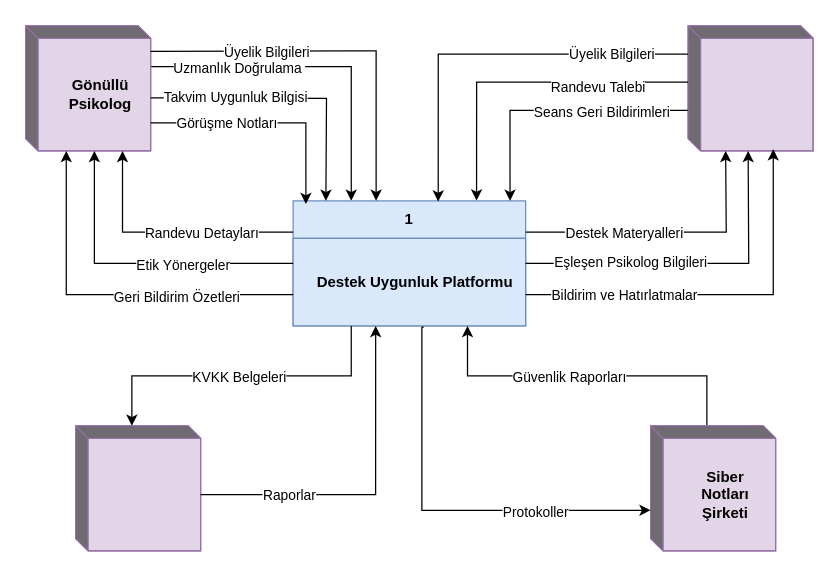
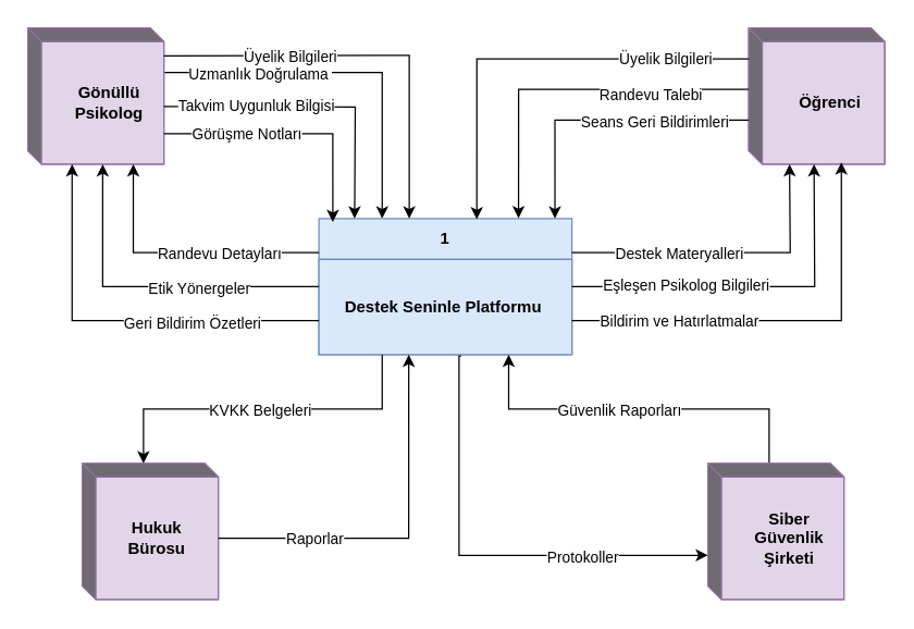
  <mxCell id="0" />
  <mxCell id="1" parent="0" />
  <mxCell id="2" style="edgeStyle=orthogonalEdgeStyle;rounded=0;orthogonalLoop=1;jettySize=auto;html=1;exitX=0;exitY=0;exitDx=100;exitDy=32.5;exitPerimeter=0;entryX=0.25;entryY=0;entryDx=0;entryDy=0;" parent="1" source="4" target="9" edge="1"><mxGeometry relative="1" as="geometry" /></mxCell>
  <mxCell id="3" value="Uzmanlık Doğrulama&amp;nbsp;" style="edgeLabel;html=1;align=center;verticalAlign=middle;resizable=0;points=[];" parent="2" vertex="1" connectable="0"><mxGeometry x="-0.714" y="-1" relative="1" as="geometry"><mxPoint x="32" as="offset" /></mxGeometry></mxCell>
  <mxCell id="4" value="" style="html=1;dashed=0;whiteSpace=wrap;shape=mxgraph.dfd.externalEntity;fillColor=#e1d5e7;strokeColor=#9673a6;" parent="1" vertex="1"><mxGeometry x="20" y="20" width="100" height="100" as="geometry" /></mxCell>
  <mxCell id="5" value="&lt;b&gt;Gönüllü Psikolog&lt;/b&gt;" style="text;html=1;strokeColor=none;fillColor=none;align=center;verticalAlign=middle;whiteSpace=wrap;rounded=0;" parent="4" vertex="1"><mxGeometry x="30" y="40" width="60" height="30" as="geometry" /></mxCell>
  <mxCell id="6" value="" style="html=1;dashed=0;whiteSpace=wrap;shape=mxgraph.dfd.externalEntity;fillColor=#e1d5e7;strokeColor=#9673a6;" parent="1" vertex="1"><mxGeometry x="60" y="340" width="100" height="100" as="geometry" /></mxCell>
  <mxCell id="7" value="" style="html=1;dashed=0;whiteSpace=wrap;shape=mxgraph.dfd.externalEntity;fillColor=#e1d5e7;strokeColor=#9673a6;" parent="1" vertex="1"><mxGeometry x="550" y="20" width="100" height="100" as="geometry" /></mxCell>
+ <mxCell id="8" value="&lt;b&gt;Öğrenci&lt;/b&gt;" style="text;html=1;strokeColor=none;fillColor=none;align=center;verticalAlign=middle;whiteSpace=wrap;rounded=0;" parent="7" vertex="1"><mxGeometry x="29.996" y="39.996" width="60" height="30" as="geometry" /></mxCell>
  <mxCell id="9" value="&lt;b&gt;1&lt;/b&gt;" style="swimlane;fontStyle=0;childLayout=stackLayout;horizontal=1;startSize=30;horizontalStack=0;resizeParent=1;resizeParentMax=0;resizeLast=0;collapsible=1;marginBottom=0;whiteSpace=wrap;html=1;fillColor=#dae8fc;strokeColor=#6c8ebf;" parent="1" vertex="1"><mxGeometry x="234" y="160" width="186" height="100" as="geometry" /></mxCell>
- <mxCell id="10" value="&lt;b&gt;&amp;nbsp; &amp;nbsp; Destek Uygunluk Platformu&lt;/b&gt;" style="text;strokeColor=#6c8ebf;fillColor=#dae8fc;align=left;verticalAlign=middle;spacingLeft=4;spacingRight=4;overflow=hidden;points=[[0,0.5],[1,0.5]];portConstraint=eastwest;rotatable=0;whiteSpace=wrap;html=1;" parent="9" vertex="1"><mxGeometry y="30" width="186" height="70" as="geometry" /></mxCell>
+ <mxCell id="10" value="&lt;b&gt;&amp;nbsp; &amp;nbsp; Destek Seninle Platformu&lt;/b&gt;" style="text;strokeColor=#6c8ebf;fillColor=#dae8fc;align=left;verticalAlign=middle;spacingLeft=4;spacingRight=4;overflow=hidden;points=[[0,0.5],[1,0.5]];portConstraint=eastwest;rotatable=0;whiteSpace=wrap;html=1;" parent="9" vertex="1"><mxGeometry y="30" width="186" height="70" as="geometry" /></mxCell>
  <mxCell id="11" value="" style="endArrow=classic;html=1;rounded=0;exitX=0.996;exitY=0.204;exitDx=0;exitDy=0;exitPerimeter=0;" parent="1" edge="1"><mxGeometry relative="1" as="geometry"><mxPoint x="120" y="40.4" as="sourcePoint" /><mxPoint x="300.4" y="160" as="targetPoint" /><Array as="points"><mxPoint x="280.4" y="40" /><mxPoint x="300.4" y="40" /></Array></mxGeometry></mxCell>
  <mxCell id="12" value="Üyelik Bilgileri" style="edgeLabel;resizable=0;html=1;align=center;verticalAlign=middle;" parent="11" connectable="0" vertex="1"><mxGeometry relative="1" as="geometry"><mxPoint x="-57" as="offset" /></mxGeometry></mxCell>
  <mxCell id="13" style="edgeStyle=orthogonalEdgeStyle;rounded=0;orthogonalLoop=1;jettySize=auto;html=1;exitX=0;exitY=0;exitDx=0;exitDy=45;exitPerimeter=0;entryX=0.789;entryY=-0.002;entryDx=0;entryDy=0;entryPerimeter=0;" parent="1" source="7" target="9" edge="1"><mxGeometry relative="1" as="geometry" /></mxCell>
  <mxCell id="14" value="Randevu Talebi" style="edgeLabel;html=1;align=center;verticalAlign=middle;resizable=0;points=[];" parent="13" vertex="1" connectable="0"><mxGeometry x="-0.446" y="3" relative="1" as="geometry"><mxPoint as="offset" /></mxGeometry></mxCell>
  <mxCell id="15" style="edgeStyle=orthogonalEdgeStyle;rounded=0;orthogonalLoop=1;jettySize=auto;html=1;exitX=0;exitY=0;exitDx=0;exitDy=22.5;exitPerimeter=0;entryX=0.624;entryY=0.005;entryDx=0;entryDy=0;entryPerimeter=0;" parent="1" source="7" target="9" edge="1"><mxGeometry relative="1" as="geometry" /></mxCell>
  <mxCell id="16" value="Üyelik Bilgileri" style="edgeLabel;html=1;align=center;verticalAlign=middle;resizable=0;points=[];" parent="15" vertex="1" connectable="0"><mxGeometry x="-0.611" relative="1" as="geometry"><mxPoint as="offset" /></mxGeometry></mxCell>
  <mxCell id="17" style="edgeStyle=orthogonalEdgeStyle;rounded=0;orthogonalLoop=1;jettySize=auto;html=1;exitX=0;exitY=0;exitDx=45;exitDy=0;exitPerimeter=0;entryX=0.75;entryY=1;entryDx=0;entryDy=0;" parent="1" source="19" target="9" edge="1"><mxGeometry relative="1" as="geometry" /></mxCell>
  <mxCell id="18" value="Güvenlik Raporları" style="edgeLabel;html=1;align=center;verticalAlign=middle;resizable=0;points=[];" parent="17" vertex="1" connectable="0"><mxGeometry x="0.112" relative="1" as="geometry"><mxPoint as="offset" /></mxGeometry></mxCell>
  <mxCell id="19" value="" style="html=1;dashed=0;whiteSpace=wrap;shape=mxgraph.dfd.externalEntity;fillColor=#e1d5e7;strokeColor=#9673a6;" parent="1" vertex="1"><mxGeometry x="520" y="340" width="100" height="100" as="geometry" /></mxCell>
  <mxCell id="20" style="edgeStyle=orthogonalEdgeStyle;rounded=0;orthogonalLoop=1;jettySize=auto;html=1;exitX=0;exitY=0;exitDx=0;exitDy=67.5;exitPerimeter=0;entryX=0.933;entryY=0;entryDx=0;entryDy=0;entryPerimeter=0;" parent="1" source="7" target="9" edge="1"><mxGeometry relative="1" as="geometry" /></mxCell>
  <mxCell id="21" value="Seans Geri Bildirimleri" style="edgeLabel;html=1;align=center;verticalAlign=middle;resizable=0;points=[];" parent="20" vertex="1" connectable="0"><mxGeometry x="-0.277" y="1" relative="1" as="geometry"><mxPoint x="8" as="offset" /></mxGeometry></mxCell>
  <mxCell id="22" style="edgeStyle=orthogonalEdgeStyle;rounded=0;orthogonalLoop=1;jettySize=auto;html=1;exitX=1;exitY=0.25;exitDx=0;exitDy=0;" parent="1" source="9" edge="1"><mxGeometry relative="1" as="geometry"><mxPoint x="580" y="120" as="targetPoint" /></mxGeometry></mxCell>
  <mxCell id="23" value="Destek Materyalleri" style="edgeLabel;html=1;align=center;verticalAlign=middle;resizable=0;points=[];" parent="22" vertex="1" connectable="0"><mxGeometry x="-0.459" relative="1" as="geometry"><mxPoint x="17" as="offset" /></mxGeometry></mxCell>
  <mxCell id="24" style="edgeStyle=orthogonalEdgeStyle;rounded=0;orthogonalLoop=1;jettySize=auto;html=1;exitX=1;exitY=0.5;exitDx=0;exitDy=0;" parent="1" source="9" edge="1"><mxGeometry relative="1" as="geometry"><mxPoint x="598" y="120" as="targetPoint" /></mxGeometry></mxCell>
  <mxCell id="25" value="Eşleşen Psikolog Bilgileri" style="edgeLabel;html=1;align=center;verticalAlign=middle;resizable=0;points=[];" parent="24" vertex="1" connectable="0"><mxGeometry x="-0.385" y="2" relative="1" as="geometry"><mxPoint as="offset" /></mxGeometry></mxCell>
  <mxCell id="26" style="edgeStyle=orthogonalEdgeStyle;rounded=0;orthogonalLoop=1;jettySize=auto;html=1;exitX=1;exitY=0.75;exitDx=0;exitDy=0;entryX=0.681;entryY=0.987;entryDx=0;entryDy=0;entryPerimeter=0;" parent="1" source="9" target="7" edge="1"><mxGeometry relative="1" as="geometry" /></mxCell>
  <mxCell id="27" value="Bildirim ve Hatırlatmalar" style="edgeLabel;html=1;align=center;verticalAlign=middle;resizable=0;points=[];" parent="26" vertex="1" connectable="0"><mxGeometry x="-0.502" relative="1" as="geometry"><mxPoint as="offset" /></mxGeometry></mxCell>
  <mxCell id="28" style="edgeStyle=orthogonalEdgeStyle;rounded=0;orthogonalLoop=1;jettySize=auto;html=1;exitX=0;exitY=0;exitDx=100;exitDy=55;exitPerimeter=0;entryX=0.141;entryY=-0.025;entryDx=0;entryDy=0;entryPerimeter=0;" parent="1" edge="1"><mxGeometry relative="1" as="geometry"><mxPoint x="120" y="77.5" as="sourcePoint" /><mxPoint x="260.226" y="160" as="targetPoint" /></mxGeometry></mxCell>
  <mxCell id="29" value="Takvim Uygunluk Bilgisi" style="edgeLabel;html=1;align=center;verticalAlign=middle;resizable=0;points=[];" parent="28" vertex="1" connectable="0"><mxGeometry x="-0.401" y="1" relative="1" as="geometry"><mxPoint as="offset" /></mxGeometry></mxCell>
  <mxCell id="30" style="edgeStyle=orthogonalEdgeStyle;rounded=0;orthogonalLoop=1;jettySize=auto;html=1;exitX=0;exitY=0;exitDx=100;exitDy=77.5;exitPerimeter=0;entryX=0.055;entryY=0.025;entryDx=0;entryDy=0;entryPerimeter=0;" parent="1" source="4" target="9" edge="1"><mxGeometry relative="1" as="geometry" /></mxCell>
  <mxCell id="31" value="Görüşme Notları" style="edgeLabel;html=1;align=center;verticalAlign=middle;resizable=0;points=[];" parent="30" vertex="1" connectable="0"><mxGeometry x="-0.462" relative="1" as="geometry"><mxPoint x="9" as="offset" /></mxGeometry></mxCell>
  <mxCell id="32" style="edgeStyle=orthogonalEdgeStyle;rounded=0;orthogonalLoop=1;jettySize=auto;html=1;exitX=0;exitY=0.25;exitDx=0;exitDy=0;entryX=0;entryY=0;entryDx=77.5;entryDy=100;entryPerimeter=0;" parent="1" source="9" target="4" edge="1"><mxGeometry relative="1" as="geometry" /></mxCell>
  <mxCell id="33" value="Randevu Detayları" style="edgeLabel;html=1;align=center;verticalAlign=middle;resizable=0;points=[];" parent="32" vertex="1" connectable="0"><mxGeometry x="-0.186" relative="1" as="geometry"><mxPoint x="8" as="offset" /></mxGeometry></mxCell>
  <mxCell id="34" style="edgeStyle=orthogonalEdgeStyle;rounded=0;orthogonalLoop=1;jettySize=auto;html=1;exitX=0;exitY=0.5;exitDx=0;exitDy=0;entryX=0;entryY=0;entryDx=55;entryDy=100;entryPerimeter=0;" parent="1" source="9" target="4" edge="1"><mxGeometry relative="1" as="geometry" /></mxCell>
  <mxCell id="35" value="Etik Yönergeler" style="edgeLabel;html=1;align=center;verticalAlign=middle;resizable=0;points=[];" parent="34" vertex="1" connectable="0"><mxGeometry x="-0.282" y="1" relative="1" as="geometry"><mxPoint as="offset" /></mxGeometry></mxCell>
  <mxCell id="36" style="edgeStyle=orthogonalEdgeStyle;rounded=0;orthogonalLoop=1;jettySize=auto;html=1;exitX=0;exitY=0.75;exitDx=0;exitDy=0;entryX=0;entryY=0;entryDx=32.5;entryDy=100;entryPerimeter=0;" parent="1" source="9" target="4" edge="1"><mxGeometry relative="1" as="geometry" /></mxCell>
  <mxCell id="37" value="Geri Bildirim Özetleri" style="edgeLabel;html=1;align=center;verticalAlign=middle;resizable=0;points=[];" parent="36" vertex="1" connectable="0"><mxGeometry x="-0.262" y="1" relative="1" as="geometry"><mxPoint x="15" as="offset" /></mxGeometry></mxCell>
  <mxCell id="38" style="edgeStyle=orthogonalEdgeStyle;rounded=0;orthogonalLoop=1;jettySize=auto;html=1;entryX=0;entryY=0;entryDx=0;entryDy=67.5;entryPerimeter=0;exitX=0.562;exitY=1.015;exitDx=0;exitDy=0;exitPerimeter=0;" parent="1" source="10" target="19" edge="1"><mxGeometry relative="1" as="geometry"><mxPoint x="337" y="330" as="sourcePoint" /><Array as="points"><mxPoint x="337" y="261" /><mxPoint x="337" y="407" /></Array></mxGeometry></mxCell>
  <mxCell id="39" value="Protokoller" style="edgeLabel;html=1;align=center;verticalAlign=middle;resizable=0;points=[];" parent="38" vertex="1" connectable="0"><mxGeometry x="0.437" y="-1" relative="1" as="geometry"><mxPoint as="offset" /></mxGeometry></mxCell>
  <mxCell id="40" style="edgeStyle=orthogonalEdgeStyle;rounded=0;orthogonalLoop=1;jettySize=auto;html=1;exitX=0.25;exitY=1;exitDx=0;exitDy=0;entryX=0;entryY=0;entryDx=45;entryDy=0;entryPerimeter=0;" parent="1" source="9" target="6" edge="1"><mxGeometry relative="1" as="geometry" /></mxCell>
  <mxCell id="41" value="KVKK Belgeleri" style="edgeLabel;html=1;align=center;verticalAlign=middle;resizable=0;points=[];" parent="40" vertex="1" connectable="0"><mxGeometry x="0.014" relative="1" as="geometry"><mxPoint as="offset" /></mxGeometry></mxCell>
  <mxCell id="42" style="edgeStyle=orthogonalEdgeStyle;rounded=0;orthogonalLoop=1;jettySize=auto;html=1;exitX=0;exitY=0;exitDx=100;exitDy=55;exitPerimeter=0;entryX=0.355;entryY=1;entryDx=0;entryDy=0;entryPerimeter=0;" parent="1" source="6" target="10" edge="1"><mxGeometry relative="1" as="geometry" /></mxCell>
  <mxCell id="43" value="Raporlar" style="edgeLabel;html=1;align=center;verticalAlign=middle;resizable=0;points=[];" parent="42" vertex="1" connectable="0"><mxGeometry x="-0.591" y="-1" relative="1" as="geometry"><mxPoint x="14" y="-1" as="offset" /></mxGeometry></mxCell>
- <mxCell id="44" value="&lt;b&gt;Siber Notları Şirketi&lt;/b&gt;" style="text;html=1;strokeColor=none;fillColor=none;align=center;verticalAlign=middle;whiteSpace=wrap;rounded=0;" parent="1" vertex="1"><mxGeometry x="550" y="380" width="60" height="30" as="geometry" /></mxCell>
+ <mxCell id="44" value="&lt;b&gt;Siber Güvenlik Şirketi&lt;/b&gt;" style="text;html=1;strokeColor=none;fillColor=none;align=center;verticalAlign=middle;whiteSpace=wrap;rounded=0;" parent="1" vertex="1"><mxGeometry x="550" y="380" width="60" height="30" as="geometry" /></mxCell>
+ <mxCell id="45" value="&lt;b&gt;&amp;nbsp; &amp;nbsp; Hukuk&amp;nbsp; &amp;nbsp; &amp;nbsp;Bürosu&lt;/b&gt;" style="text;html=1;strokeColor=none;fillColor=none;align=center;verticalAlign=middle;whiteSpace=wrap;rounded=0;" parent="1" vertex="1"><mxGeometry x="80" y="380" width="60" height="30" as="geometry" /></mxCell>
